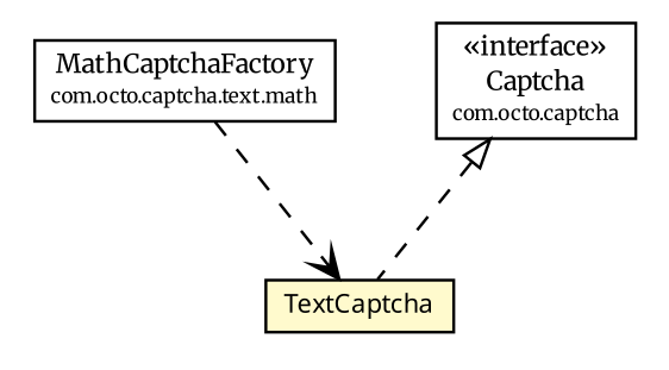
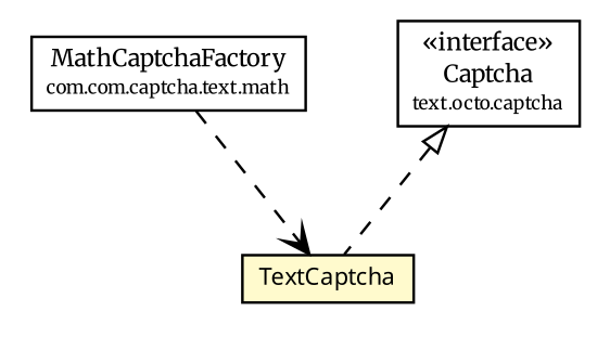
  digraph {
    fontname=Merriweather
    node [fontcolor=black fontname=Merriweather fontsize=9.0 shape=plaintext]
    edge [fontname=Merriweather headport=p labelfontname=arial labelfontsize=10 style=dashed tailport=p]
-   n1 [label=<<table border="0" cellborder="1" cellspacing="0" cellpadding="2" port="p" href="./math/MathCaptchaFactory.html"> 		<tr><td><table border="0" cellspacing="0" cellpadding="1"> 			<tr><td> MathCaptchaFactory </td></tr> 			<tr><td><font point-size="7.0"> com.octo.captcha.text.math </font></td></tr> 		</table></td></tr> 		</table>>]
+   n1 [label=<<table border="0" cellborder="1" cellspacing="0" cellpadding="2" port="p" href="./math/MathCaptchaFactory.html"> 		<tr><td><table border="0" cellspacing="0" cellpadding="1"> 			<tr><td> MathCaptchaFactory </td></tr> 			<tr><td><font point-size="7.0"> com.com.captcha.text.math </font></td></tr> 		</table></td></tr> 		</table>>]
    n2 [label=<<table border="0" cellborder="1" cellspacing="0" cellpadding="2" port="p" bgcolor="lemonChiffon" href="./TextCaptcha.html"> 		<tr><td><table border="0" cellspacing="0" cellpadding="1"> 			<tr><td><font face="ariali"> TextCaptcha </font></td></tr> 		</table></td></tr> 		</table>>]
-   n3 [label=<<table border="0" cellborder="1" cellspacing="0" cellpadding="2" port="p" href="http://java.sun.com/j2se/1.4.2/docs/api/com/octo/captcha/Captcha.html"> 		<tr><td><table border="0" cellspacing="0" cellpadding="1"> 			<tr><td> &laquo;interface&raquo; </td></tr> 			<tr><td> Captcha </td></tr> 			<tr><td><font point-size="7.0"> com.octo.captcha </font></td></tr> 		</table></td></tr> 		</table>>]
+   n3 [label=<<table border="0" cellborder="1" cellspacing="0" cellpadding="2" port="p" href="http://java.sun.com/j2se/1.4.2/docs/api/com/octo/captcha/Captcha.html"> 		<tr><td><table border="0" cellspacing="0" cellpadding="1"> 			<tr><td> &laquo;interface&raquo; </td></tr> 			<tr><td> Captcha </td></tr> 			<tr><td><font point-size="7.0"> text.octo.captcha </font></td></tr> 		</table></td></tr> 		</table>>]
    n1 -> n2 [arrowhead=open color=black fontcolor=black fontsize=10.0]
    n3 -> n2 [arrowtail=empty dir=back fontsize=10]
  }
